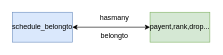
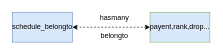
  <mxCell id="0" />
  <mxCell id="1" parent="0" />
  <mxCell id="2" value="schedule_belongto" style="rounded=0;whiteSpace=wrap;html=1;fillColor=#dae8fc;strokeColor=#6c8ebf;" vertex="1" parent="1"><mxGeometry x="20" y="20" width="100" height="50" as="geometry" /></mxCell>
- <mxCell id="3" value="payent,rank,drop..." style="rounded=0;whiteSpace=wrap;html=1;align=center;fillColor=#d5e8d4;strokeColor=#82b366;" vertex="1" parent="1"><mxGeometry x="250" y="20" width="100" height="50" as="geometry" /></mxCell>
+ <mxCell id="3" value="payent,rank,drop..." style="rounded=0;whiteSpace=wrap;html=1;align=center;fillColor=#dae8fc;strokeColor=#82b366;" vertex="1" parent="1"><mxGeometry x="250" y="20" width="100" height="50" as="geometry" /></mxCell>
  <mxCell id="4" value="hasmany" style="text;html=1;align=center;verticalAlign=middle;resizable=0;points=[];autosize=1;strokeColor=none;fillColor=none;rotation=0;" vertex="1" parent="1"><mxGeometry x="160" y="20" width="60" height="20" as="geometry" /></mxCell>
  <mxCell id="5" value="belongto" style="text;html=1;align=center;verticalAlign=middle;resizable=0;points=[];autosize=1;strokeColor=none;fillColor=none;rotation=0;" vertex="1" parent="1"><mxGeometry x="159.997" y="50" width="60" height="20" as="geometry" /></mxCell>
- <mxCell id="6" value="" style="endArrow=classic;startArrow=classic;html=1;rounded=0;exitX=1;exitY=0.5;exitDx=0;exitDy=0;entryX=0;entryY=0.5;entryDx=0;entryDy=0;" edge="1" parent="1" source="2" target="3"><mxGeometry width="50" height="50" relative="1" as="geometry"><mxPoint x="130" y="50" as="sourcePoint" /><mxPoint x="180" y="0" as="targetPoint" /></mxGeometry></mxCell>
+ <mxCell id="6" value="" style="endArrow=classic;startArrow=classic;html=1;rounded=0;exitX=1;exitY=0.5;exitDx=0;exitDy=0;entryX=0;entryY=0.5;entryDx=0;entryDy=0;dashed=1;" edge="1" parent="1" source="2" target="3"><mxGeometry width="50" height="50" relative="1" as="geometry"><mxPoint x="130" y="50" as="sourcePoint" /><mxPoint x="180" y="0" as="targetPoint" /></mxGeometry></mxCell>
